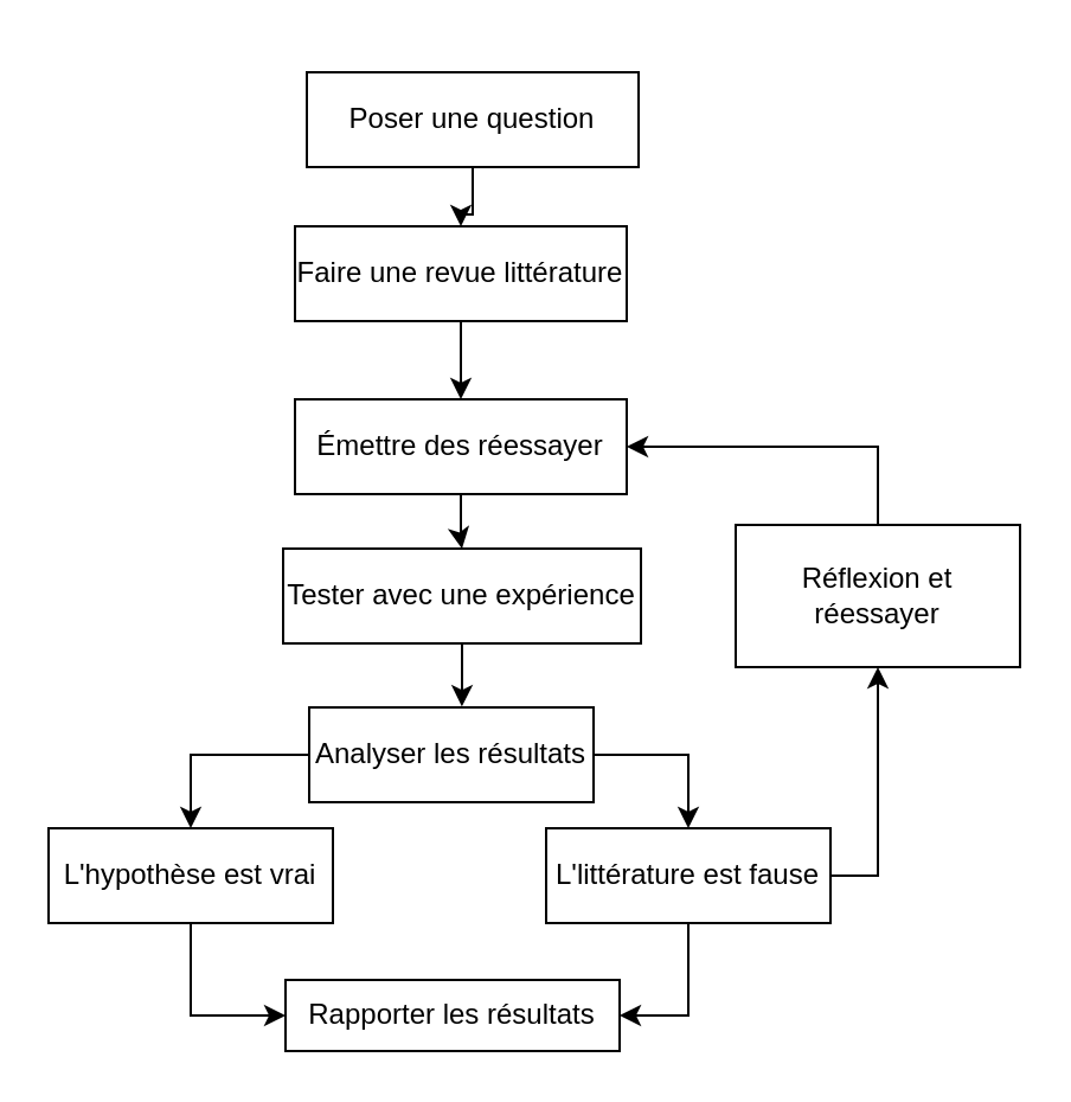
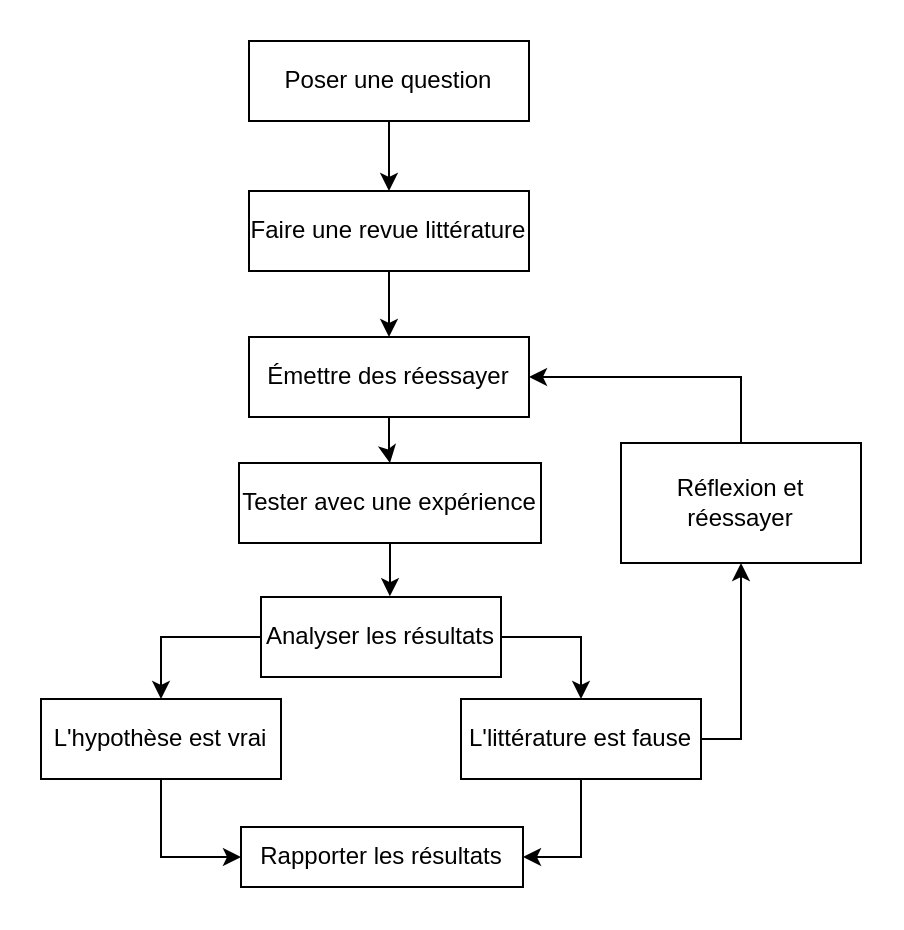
  <mxCell id="0" />
  <mxCell id="1" parent="0" />
  <mxCell id="2" style="edgeStyle=orthogonalEdgeStyle;rounded=0;orthogonalLoop=1;jettySize=auto;html=1;entryX=0.5;entryY=0;entryDx=0;entryDy=0;" edge="1" parent="1" source="3" target="5"><mxGeometry relative="1" as="geometry" /></mxCell>
- <mxCell id="3" value="Poser une question" style="rounded=0;whiteSpace=wrap;html=1;" vertex="1" parent="1"><mxGeometry x="129" y="30" width="140" height="40" as="geometry" /></mxCell>
+ <mxCell id="3" value="Poser une question" style="rounded=0;whiteSpace=wrap;html=1;" vertex="1" parent="1"><mxGeometry x="124" y="20" width="140" height="40" as="geometry" /></mxCell>
  <mxCell id="4" style="edgeStyle=orthogonalEdgeStyle;rounded=0;orthogonalLoop=1;jettySize=auto;html=1;entryX=0.5;entryY=0;entryDx=0;entryDy=0;" edge="1" parent="1" source="5" target="7"><mxGeometry relative="1" as="geometry" /></mxCell>
  <mxCell id="5" value="Faire une revue littérature" style="rounded=0;whiteSpace=wrap;html=1;" vertex="1" parent="1"><mxGeometry x="124" y="95" width="140" height="40" as="geometry" /></mxCell>
  <mxCell id="6" style="edgeStyle=orthogonalEdgeStyle;rounded=0;orthogonalLoop=1;jettySize=auto;html=1;" edge="1" parent="1" source="7" target="9"><mxGeometry relative="1" as="geometry" /></mxCell>
  <mxCell id="7" value="Émettre des réessayer" style="rounded=0;whiteSpace=wrap;html=1;" vertex="1" parent="1"><mxGeometry x="124" y="168" width="140" height="40" as="geometry" /></mxCell>
  <mxCell id="8" style="edgeStyle=orthogonalEdgeStyle;rounded=0;orthogonalLoop=1;jettySize=auto;html=1;entryX=0.537;entryY=-0.01;entryDx=0;entryDy=0;entryPerimeter=0;" edge="1" parent="1" source="9" target="12"><mxGeometry relative="1" as="geometry" /></mxCell>
  <mxCell id="9" value="Tester avec une expérience" style="rounded=0;whiteSpace=wrap;html=1;" vertex="1" parent="1"><mxGeometry x="119" y="231" width="151" height="40" as="geometry" /></mxCell>
  <mxCell id="10" style="edgeStyle=orthogonalEdgeStyle;rounded=0;orthogonalLoop=1;jettySize=auto;html=1;entryX=0.5;entryY=0;entryDx=0;entryDy=0;exitX=0;exitY=0.5;exitDx=0;exitDy=0;" edge="1" parent="1" source="12" target="14"><mxGeometry relative="1" as="geometry" /></mxCell>
  <mxCell id="11" style="edgeStyle=orthogonalEdgeStyle;rounded=0;orthogonalLoop=1;jettySize=auto;html=1;entryX=0.5;entryY=0;entryDx=0;entryDy=0;exitX=1;exitY=0.5;exitDx=0;exitDy=0;" edge="1" parent="1" source="12" target="17"><mxGeometry relative="1" as="geometry" /></mxCell>
  <mxCell id="12" value="Analyser les résultats" style="rounded=0;whiteSpace=wrap;html=1;" vertex="1" parent="1"><mxGeometry x="130" y="298" width="120" height="40" as="geometry" /></mxCell>
  <mxCell id="13" value="" style="edgeStyle=orthogonalEdgeStyle;rounded=0;orthogonalLoop=1;jettySize=auto;html=1;entryX=0;entryY=0.5;entryDx=0;entryDy=0;" edge="1" parent="1" source="14" target="18"><mxGeometry relative="1" as="geometry" /></mxCell>
  <mxCell id="14" value="L'hypothèse est vrai" style="rounded=0;whiteSpace=wrap;html=1;" vertex="1" parent="1"><mxGeometry x="20" y="349" width="120" height="40" as="geometry" /></mxCell>
  <mxCell id="15" style="edgeStyle=orthogonalEdgeStyle;rounded=0;orthogonalLoop=1;jettySize=auto;html=1;entryX=1;entryY=0.5;entryDx=0;entryDy=0;" edge="1" parent="1" source="17" target="18"><mxGeometry relative="1" as="geometry" /></mxCell>
  <mxCell id="16" style="edgeStyle=orthogonalEdgeStyle;rounded=0;orthogonalLoop=1;jettySize=auto;html=1;entryX=0.5;entryY=1;entryDx=0;entryDy=0;exitX=1;exitY=0.5;exitDx=0;exitDy=0;" edge="1" parent="1" source="17" target="20"><mxGeometry relative="1" as="geometry" /></mxCell>
  <mxCell id="17" value="L'littérature est fause" style="rounded=0;whiteSpace=wrap;html=1;" vertex="1" parent="1"><mxGeometry x="230" y="349" width="120" height="40" as="geometry" /></mxCell>
  <mxCell id="18" value="Rapporter les résultats" style="rounded=0;whiteSpace=wrap;html=1;" vertex="1" parent="1"><mxGeometry x="120" y="413" width="141" height="30" as="geometry" /></mxCell>
  <mxCell id="19" style="edgeStyle=orthogonalEdgeStyle;rounded=0;orthogonalLoop=1;jettySize=auto;html=1;entryX=1;entryY=0.5;entryDx=0;entryDy=0;exitX=0.5;exitY=0;exitDx=0;exitDy=0;" edge="1" parent="1" source="20" target="7"><mxGeometry relative="1" as="geometry" /></mxCell>
  <mxCell id="20" value="Réflexion et réessayer" style="rounded=0;whiteSpace=wrap;html=1;" vertex="1" parent="1"><mxGeometry x="310" y="221" width="120" height="60" as="geometry" /></mxCell>
